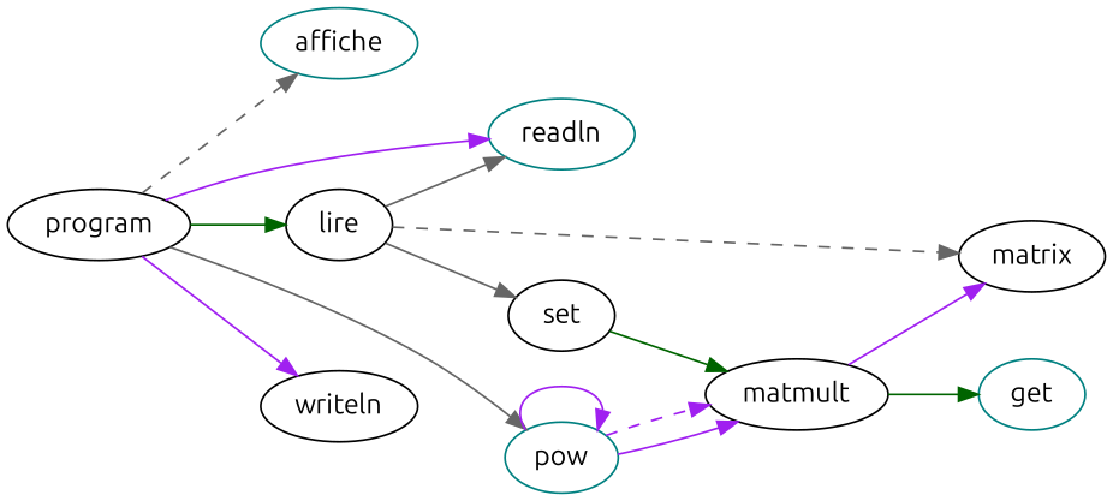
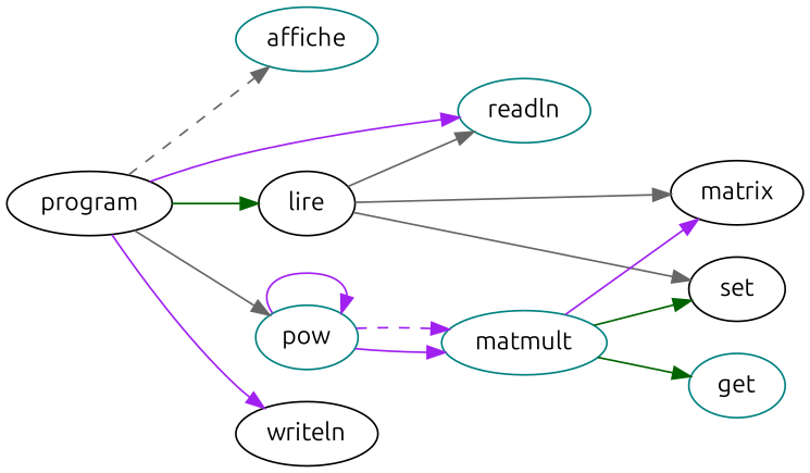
  digraph {
    fontname=Ubuntu
    rankdir=LR
    node [color=black fontname=Ubuntu]
    edge [color=purple fontname=Ubuntu]
    affiche [color=teal]
    program
    lire
    readln [color=teal]
    pow [color=teal]
    writeln
    matrix
    set
-   matmult
+   matmult [color=teal]
    get [color=teal]
    program -> affiche [color=gray40 style=dashed]
    program -> lire [color=darkgreen]
    program -> readln
    program -> pow [color=gray40]
    program -> writeln
    lire -> readln [color=gray40]
-   lire -> matrix [color=gray40 style=dashed]
+   lire -> matrix [color=gray40]
    lire -> set [color=gray40]
    pow -> pow
    pow -> matmult
    pow -> matmult [style=dashed]
    matmult -> matrix
-   set -> matmult [color=darkgreen]
+   matmult -> set [color=darkgreen]
    matmult -> get [color=darkgreen]
  }
